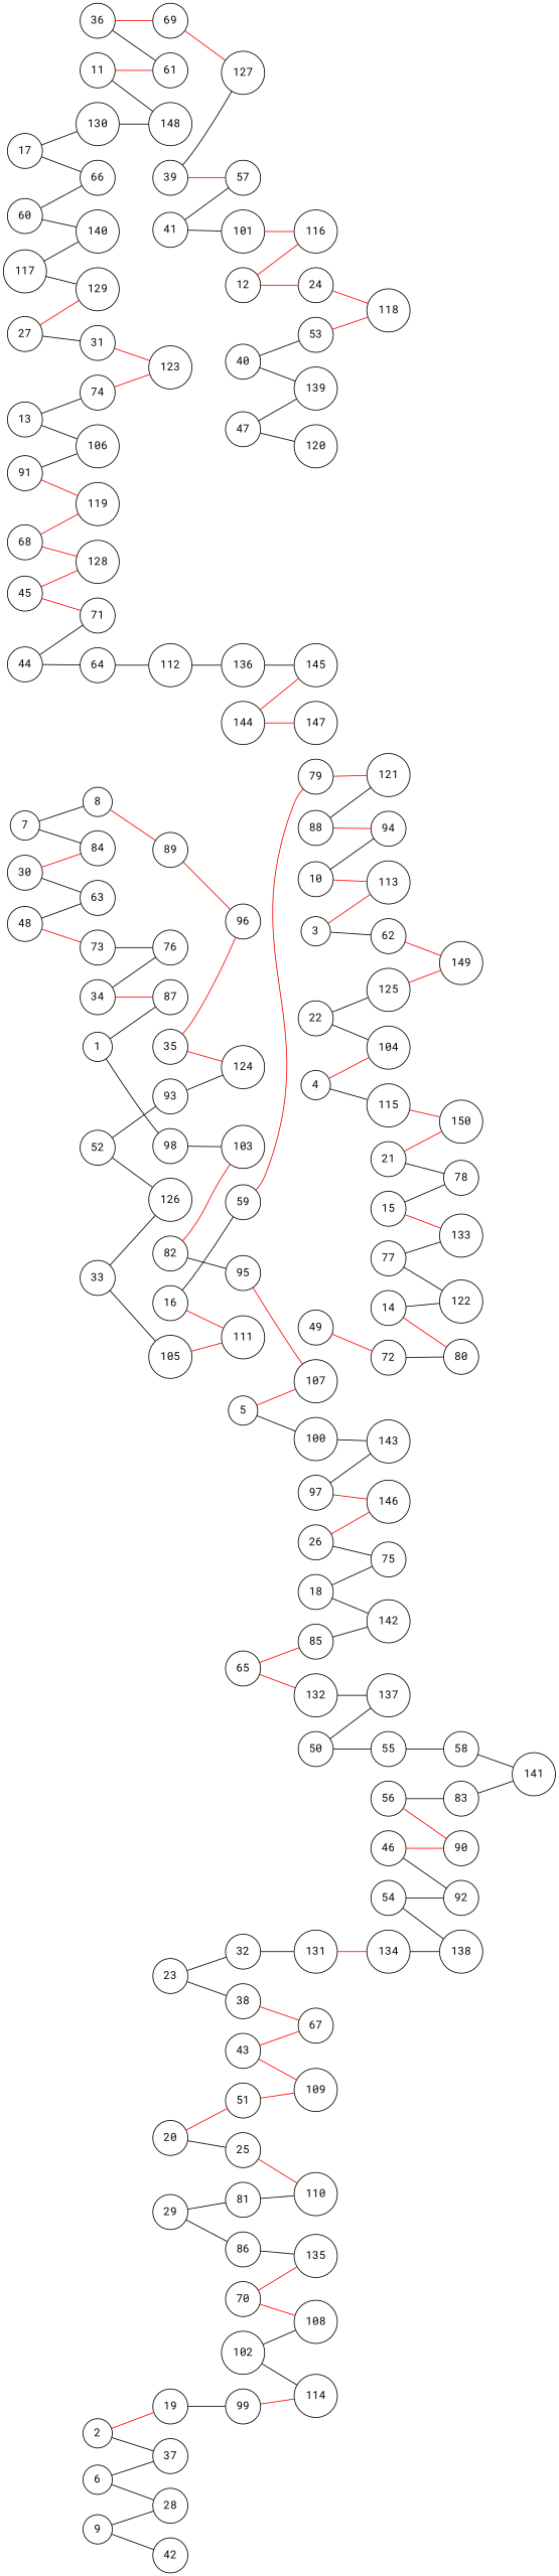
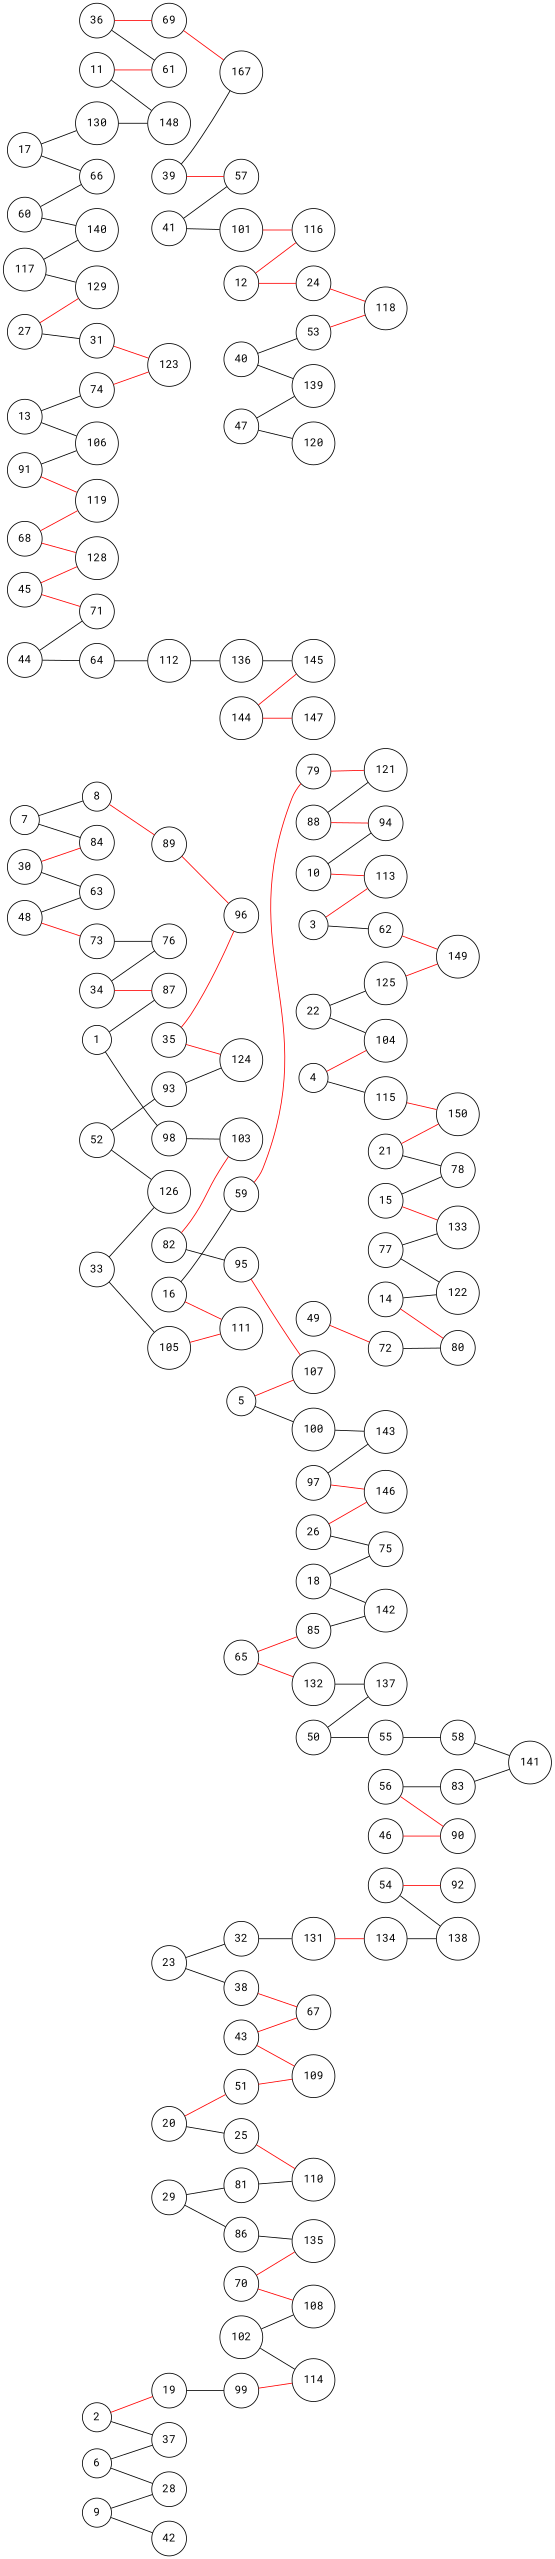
  graph {
    fontname="Roboto Mono"
    rankdir=LR
    node [fillcolor=white fontname="Roboto Mono" shape=circle]
    edge [color=black fontname="Roboto Mono"]
    1
    87
    98
    103
    2
    19
    37
    99
    3
    62
    113
    149
    4
    104
    115
    150
    5
    100
    107
    143
    6
    28
    7
    8
    84
    89
    96
    9
    42
    10
    94
    11
    61
    148
    12
    24
    116
    118
    13
    74
    106
    123
    14
    80
    122
    15
    78
    133
    16
    59
    111
    79
    17
    66
    130
    18
    75
    142
    114
    20
    25
    51
    110
    109
    21
    22
    125
    23
    32
    38
    131
    67
    26
    146
    27
    31
    129
    29
    81
    86
    135
    30
    63
    134
    33
    105
    126
    34
    76
    35
    124
    36
    69
-   127
+   127 [label=167]
    39
    57
    40
    53
    139
    41
    101
    43
    44
    64
    71
    112
    45
    128
    46
    90
    92
    47
    120
    48
    73
    49
    72
    50
    55
    137
    58
    52
    93
    54
    138
    141
    56
    83
    121
    60
    140
    136
    65
    85
    132
    68
    119
    70
    108
    77
    82
    95
    88
    91
    97
    102
    145
    117
    144
    147
    1 -- 87
    1 -- 98
    98 -- 103
    2 -- 19 [color=red]
    2 -- 37
    19 -- 99
    99 -- 114 [color=red]
    3 -- 62
    3 -- 113 [color=red]
    62 -- 149 [color=red]
    4 -- 104 [color=red]
    4 -- 115
    115 -- 150 [color=red]
    5 -- 100
    5 -- 107 [color=red]
    100 -- 143
    6 -- 37
    6 -- 28
    7 -- 8
    7 -- 84
    8 -- 89 [color=red]
    89 -- 96 [color=red]
    9 -- 28
    9 -- 42
    10 -- 113 [color=red]
    10 -- 94
    11 -- 61 [color=red]
    11 -- 148
    12 -- 24 [color=red]
    12 -- 116 [color=red]
    24 -- 118 [color=red]
    13 -- 74
    13 -- 106
    74 -- 123 [color=red]
    14 -- 80 [color=red]
    14 -- 122
    15 -- 78
    15 -- 133 [color=red]
    16 -- 59
    16 -- 111 [color=red]
    59 -- 79 [color=red]
    79 -- 121 [color=red]
    17 -- 66
    17 -- 130
    130 -- 148
    18 -- 75
    18 -- 142
    20 -- 25
    20 -- 51 [color=red]
    25 -- 110 [color=red]
    51 -- 109 [color=red]
    21 -- 150 [color=red]
    21 -- 78
    22 -- 104
    22 -- 125
    125 -- 149 [color=red]
    23 -- 32
    23 -- 38
    32 -- 131
    38 -- 67 [color=red]
    131 -- 134 [color=red]
    26 -- 75
    26 -- 146 [color=red]
    27 -- 31
    27 -- 129 [color=red]
    31 -- 123 [color=red]
    29 -- 81
    29 -- 86
    81 -- 110
    86 -- 135
    30 -- 84 [color=red]
    30 -- 63
    134 -- 138
    33 -- 105
    33 -- 126
    105 -- 111 [color=red]
    34 -- 87 [color=red]
    34 -- 76
    35 -- 96 [color=red]
    35 -- 124 [color=red]
    36 -- 61
    36 -- 69 [color=red]
    69 -- 127 [color=red]
    39 -- 127
    39 -- 57 [color=red]
    40 -- 53
    40 -- 139
    53 -- 118 [color=red]
    41 -- 57
    41 -- 101
    101 -- 116 [color=red]
    43 -- 109 [color=red]
    43 -- 67 [color=red]
    44 -- 64
    44 -- 71
    64 -- 112
    112 -- 136
    45 -- 71 [color=red]
    45 -- 128 [color=red]
    46 -- 90 [color=red]
-   46 -- 92
    47 -- 139
    47 -- 120
    48 -- 63
    48 -- 73 [color=red]
    73 -- 76
    49 -- 72 [color=red]
    72 -- 80
    50 -- 55
    50 -- 137
    55 -- 58
    58 -- 141
    52 -- 126
    52 -- 93
    93 -- 124
-   54 -- 92
+   54 -- 92 [color=red]
    54 -- 138
    56 -- 90 [color=red]
    56 -- 83
    83 -- 141
    60 -- 66
    60 -- 140
    136 -- 145
    65 -- 85 [color=red]
    65 -- 132 [color=red]
    85 -- 142
    132 -- 137
    68 -- 128 [color=red]
    68 -- 119 [color=red]
    70 -- 135 [color=red]
    70 -- 108 [color=red]
    77 -- 122
    77 -- 133
    82 -- 103 [color=red]
    82 -- 95
    95 -- 107 [color=red]
    88 -- 94 [color=red]
    88 -- 121
    91 -- 106
    91 -- 119 [color=red]
    97 -- 143
    97 -- 146 [color=red]
    102 -- 114
    102 -- 108
    117 -- 129
    117 -- 140
    144 -- 145 [color=red]
    144 -- 147 [color=red]
  }
